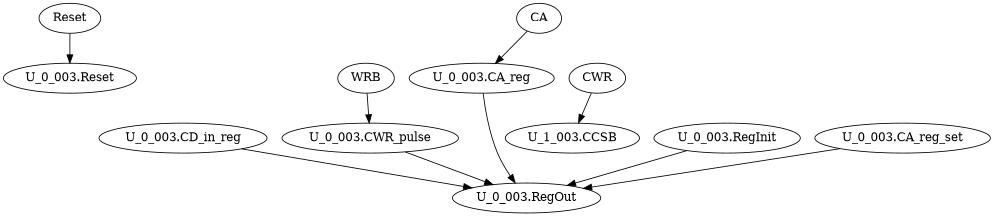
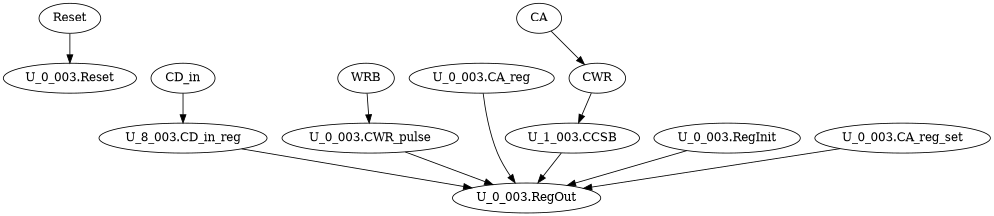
  strict digraph {
    node [complexity=4 importance=0.01541508742 rank=0.00385377185501]
    Reset [complexity=1 importance=0.0308170945521 rank=0.0308170945521]
    "U_0_003.Reset" [complexity=1 importance=0.029063591725 rank=0.029063591725]
    "U_0_003.RegOut" [complexity=0 importance=0.0136486911662 rank=0.0]
-   "U_0_003.CD_in_reg" [complexity=2 importance=0.0154295925251 rank=0.00771479626255]
+   "U_0_003.CD_in_reg" [complexity=2 importance=0.0154295925251 rank=0.00771479626255 label="U_8_003.CD_in_reg"]
    "U_0_003.CWR_pulse"
    WRB [importance=0.0171685902472 rank=0.00429214756179]
    "U_0_003.CA_reg"
+   CD_in [complexity=2 importance=0.0171830953522 rank=0.00859154767611]
    CA [importance=0.0171685902472 rank=0.00429214756179]
    n10 [label="U_1_003.CCSB"]
    n11 [importance=0.0171685902472 label=CWR rank=0.00429214756179]
    "U_0_003.RegInit" [complexity=2 importance=0.0154021939933 rank=0.00770109699667]
    "U_0_003.CA_reg_set" [importance=0.0154021939933 rank=0.00385054849833]
    Reset -> "U_0_003.Reset"
    "U_0_003.CD_in_reg" -> "U_0_003.RegOut"
    "U_0_003.CWR_pulse" -> "U_0_003.RegOut"
    WRB -> "U_0_003.CWR_pulse"
    "U_0_003.CA_reg" -> "U_0_003.RegOut"
-   CA -> "U_0_003.CA_reg"
+   CD_in -> "U_0_003.CD_in_reg"
+   CA -> n11
+   n10 -> "U_0_003.RegOut"
    n11 -> n10
    "U_0_003.RegInit" -> "U_0_003.RegOut"
    "U_0_003.CA_reg_set" -> "U_0_003.RegOut"
  }
